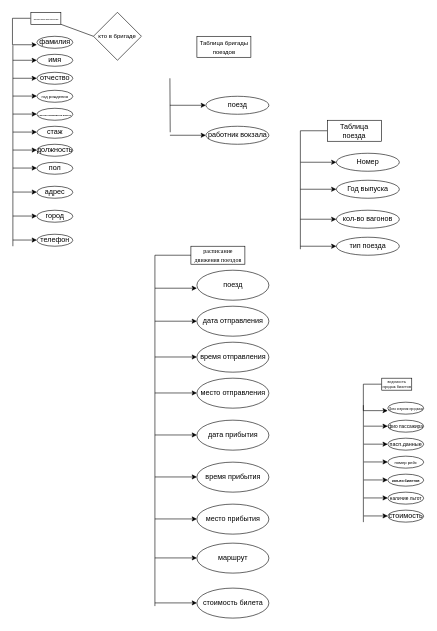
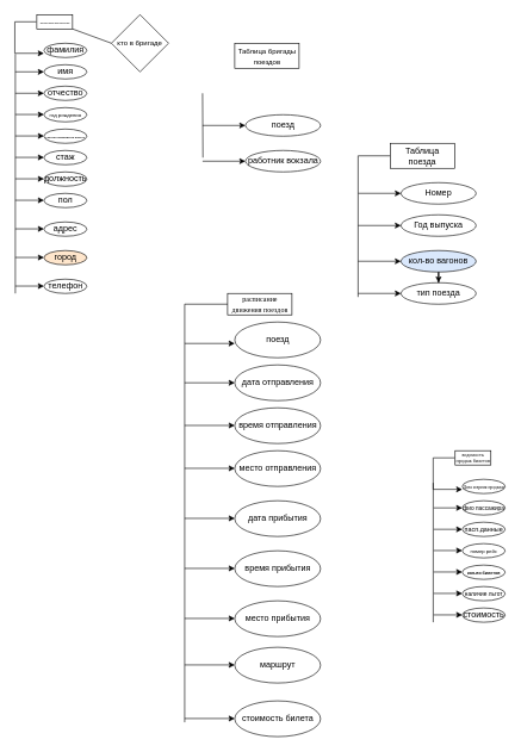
  <mxCell id="0" />
  <mxCell id="1" parent="0" />
  <mxCell id="2" value="&lt;span style=&quot;font-size: 4px;&quot;&gt;&amp;nbsp;работники жд вокзала&lt;/span&gt;" style="rounded=0;whiteSpace=wrap;html=1;" vertex="1" parent="1"><mxGeometry x="50.69" y="20" width="50" height="20" as="geometry" /></mxCell>
  <mxCell id="3" value="фамилия" style="ellipse;whiteSpace=wrap;html=1;" vertex="1" parent="1"><mxGeometry x="60.69" y="60" width="60" height="20" as="geometry" /></mxCell>
  <mxCell id="4" value="имя" style="ellipse;whiteSpace=wrap;html=1;" vertex="1" parent="1"><mxGeometry x="60.69" y="90" width="60" height="20" as="geometry" /></mxCell>
  <mxCell id="5" value="отчество" style="ellipse;whiteSpace=wrap;html=1;" vertex="1" parent="1"><mxGeometry x="60.69" y="120" width="60" height="20" as="geometry" /></mxCell>
  <mxCell id="6" value="&lt;font style=&quot;font-size: 7px;&quot;&gt;год рождения&lt;/font&gt;" style="ellipse;whiteSpace=wrap;html=1;" vertex="1" parent="1"><mxGeometry x="60.69" y="150" width="60" height="20" as="geometry" /></mxCell>
  <mxCell id="7" value="&lt;div style=&quot;&quot;&gt;&lt;span style=&quot;background-color: initial;&quot;&gt;&lt;font style=&quot;font-size: 4px;&quot;&gt;&lt;b&gt;Год поступления на работу&lt;/b&gt;&lt;/font&gt;&lt;/span&gt;&lt;/div&gt;" style="ellipse;whiteSpace=wrap;html=1;align=center;" vertex="1" parent="1"><mxGeometry x="60.69" y="180" width="60" height="20" as="geometry" /></mxCell>
  <mxCell id="8" value="телефон" style="ellipse;whiteSpace=wrap;html=1;" vertex="1" parent="1"><mxGeometry x="60.69" y="390" width="60" height="20" as="geometry" /></mxCell>
- <mxCell id="9" value="город" style="ellipse;whiteSpace=wrap;html=1;" vertex="1" parent="1"><mxGeometry x="60.69" y="350" width="60" height="20" as="geometry" /></mxCell>
+ <mxCell id="9" value="город" style="ellipse;whiteSpace=wrap;html=1;fillColor=#ffe6cc;" vertex="1" parent="1"><mxGeometry x="60.69" y="350" width="60" height="20" as="geometry" /></mxCell>
  <mxCell id="10" value="адрес" style="ellipse;whiteSpace=wrap;html=1;" vertex="1" parent="1"><mxGeometry x="60.69" y="310" width="60" height="20" as="geometry" /></mxCell>
  <mxCell id="11" value="пол" style="ellipse;whiteSpace=wrap;html=1;" vertex="1" parent="1"><mxGeometry x="60.69" y="270" width="60" height="20" as="geometry" /></mxCell>
  <mxCell id="12" value="должность" style="ellipse;whiteSpace=wrap;html=1;" vertex="1" parent="1"><mxGeometry x="60.69" y="240" width="60" height="20" as="geometry" /></mxCell>
  <mxCell id="13" value="стаж" style="ellipse;whiteSpace=wrap;html=1;" vertex="1" parent="1"><mxGeometry x="60.69" y="210" width="60" height="20" as="geometry" /></mxCell>
  <mxCell id="14" style="edgeStyle=orthogonalEdgeStyle;rounded=0;orthogonalLoop=1;jettySize=auto;html=1;entryX=0.011;entryY=0.707;entryDx=0;entryDy=0;entryPerimeter=0;" edge="1" parent="1"><mxGeometry relative="1" as="geometry"><mxPoint x="50.03" y="30" as="sourcePoint" /><mxPoint x="60.69" y="74.14" as="targetPoint" /><Array as="points"><mxPoint x="20.03" y="30" /><mxPoint x="20.03" y="74" /></Array></mxGeometry></mxCell>
  <mxCell id="15" value="" style="endArrow=none;html=1;rounded=0;" edge="1" parent="1"><mxGeometry width="50" height="50" relative="1" as="geometry"><mxPoint x="20.69" y="410" as="sourcePoint" /><mxPoint x="20.69" y="75" as="targetPoint" /></mxGeometry></mxCell>
  <mxCell id="16" value="" style="endArrow=classic;html=1;rounded=0;entryX=0;entryY=0.5;entryDx=0;entryDy=0;" edge="1" parent="1" target="4"><mxGeometry width="50" height="50" relative="1" as="geometry"><mxPoint x="20.69" y="100" as="sourcePoint" /><mxPoint x="60.69" y="90" as="targetPoint" /></mxGeometry></mxCell>
  <mxCell id="17" value="" style="endArrow=classic;html=1;rounded=0;entryX=0;entryY=0.5;entryDx=0;entryDy=0;" edge="1" parent="1" target="5"><mxGeometry width="50" height="50" relative="1" as="geometry"><mxPoint x="20.69" y="130" as="sourcePoint" /><mxPoint x="70.69" y="90" as="targetPoint" /></mxGeometry></mxCell>
  <mxCell id="18" value="" style="endArrow=classic;html=1;rounded=0;entryX=0;entryY=0.5;entryDx=0;entryDy=0;" edge="1" parent="1"><mxGeometry width="50" height="50" relative="1" as="geometry"><mxPoint x="20.69" y="159.68" as="sourcePoint" /><mxPoint x="60.69" y="159.68" as="targetPoint" /></mxGeometry></mxCell>
  <mxCell id="19" value="" style="endArrow=classic;html=1;rounded=0;entryX=0;entryY=0.5;entryDx=0;entryDy=0;" edge="1" parent="1"><mxGeometry width="50" height="50" relative="1" as="geometry"><mxPoint x="20.69" y="359.68" as="sourcePoint" /><mxPoint x="60.69" y="359.68" as="targetPoint" /></mxGeometry></mxCell>
  <mxCell id="20" value="" style="endArrow=classic;html=1;rounded=0;entryX=0;entryY=0.5;entryDx=0;entryDy=0;" edge="1" parent="1"><mxGeometry width="50" height="50" relative="1" as="geometry"><mxPoint x="20.69" y="319.68" as="sourcePoint" /><mxPoint x="60.69" y="319.68" as="targetPoint" /></mxGeometry></mxCell>
  <mxCell id="21" value="" style="endArrow=classic;html=1;rounded=0;entryX=0;entryY=0.5;entryDx=0;entryDy=0;" edge="1" parent="1"><mxGeometry width="50" height="50" relative="1" as="geometry"><mxPoint x="20.69" y="279.68" as="sourcePoint" /><mxPoint x="60.69" y="279.68" as="targetPoint" /></mxGeometry></mxCell>
  <mxCell id="22" value="" style="endArrow=classic;html=1;rounded=0;entryX=0;entryY=0.5;entryDx=0;entryDy=0;" edge="1" parent="1"><mxGeometry width="50" height="50" relative="1" as="geometry"><mxPoint x="20.69" y="249.68" as="sourcePoint" /><mxPoint x="60.69" y="249.68" as="targetPoint" /></mxGeometry></mxCell>
  <mxCell id="23" value="" style="endArrow=classic;html=1;rounded=0;entryX=0;entryY=0.5;entryDx=0;entryDy=0;" edge="1" parent="1"><mxGeometry width="50" height="50" relative="1" as="geometry"><mxPoint x="20.69" y="219.68" as="sourcePoint" /><mxPoint x="60.69" y="219.68" as="targetPoint" /></mxGeometry></mxCell>
  <mxCell id="24" value="" style="endArrow=classic;html=1;rounded=0;entryX=0;entryY=0.5;entryDx=0;entryDy=0;" edge="1" parent="1"><mxGeometry width="50" height="50" relative="1" as="geometry"><mxPoint x="20.69" y="189.68" as="sourcePoint" /><mxPoint x="60.69" y="189.68" as="targetPoint" /></mxGeometry></mxCell>
  <mxCell id="25" value="" style="endArrow=classic;html=1;rounded=0;entryX=0;entryY=0.5;entryDx=0;entryDy=0;" edge="1" parent="1"><mxGeometry width="50" height="50" relative="1" as="geometry"><mxPoint x="20.69" y="399.68" as="sourcePoint" /><mxPoint x="60.69" y="399.68" as="targetPoint" /></mxGeometry></mxCell>
  <mxCell id="26" value="&lt;p style=&quot;&quot; class=&quot;MsoNormal&quot;&gt;&lt;span style=&quot;font-family: &amp;quot;Times New Roman&amp;quot;;&quot;&gt;&lt;font style=&quot;font-size: 10px;&quot;&gt;расписание движения поездов&lt;/font&gt;&lt;/span&gt;&lt;/p&gt;" style="rounded=0;whiteSpace=wrap;html=1;strokeWidth=1;fontSize=12;spacing=2;align=center;" vertex="1" parent="1"><mxGeometry x="317.5" y="410" width="90" height="30" as="geometry" /></mxCell>
  <mxCell id="27" value="поезд" style="ellipse;whiteSpace=wrap;html=1;strokeWidth=1;fontSize=12;spacing=2;" vertex="1" parent="1"><mxGeometry x="327.5" y="450" width="120" height="50" as="geometry" /></mxCell>
  <mxCell id="28" value="дата отправления" style="ellipse;whiteSpace=wrap;html=1;strokeWidth=1;fontSize=12;spacing=2;" vertex="1" parent="1"><mxGeometry x="327.5" y="510" width="120" height="50" as="geometry" /></mxCell>
  <mxCell id="29" value="время отправления" style="ellipse;whiteSpace=wrap;html=1;strokeWidth=1;fontSize=12;spacing=2;" vertex="1" parent="1"><mxGeometry x="327.5" y="570" width="120" height="50" as="geometry" /></mxCell>
  <mxCell id="30" value="стоимость билета" style="ellipse;whiteSpace=wrap;html=1;strokeWidth=1;fontSize=12;spacing=2;" vertex="1" parent="1"><mxGeometry x="327.5" y="980" width="120" height="50" as="geometry" /></mxCell>
  <mxCell id="31" value="маршрут" style="ellipse;whiteSpace=wrap;html=1;strokeWidth=1;fontSize=12;spacing=2;" vertex="1" parent="1"><mxGeometry x="327.5" y="905" width="120" height="50" as="geometry" /></mxCell>
  <mxCell id="32" value="место прибытия" style="ellipse;whiteSpace=wrap;html=1;strokeWidth=1;fontSize=12;spacing=2;" vertex="1" parent="1"><mxGeometry x="327.5" y="840" width="120" height="50" as="geometry" /></mxCell>
  <mxCell id="33" value="время прибытия" style="ellipse;whiteSpace=wrap;html=1;strokeWidth=1;fontSize=12;spacing=2;" vertex="1" parent="1"><mxGeometry x="327.5" y="770" width="120" height="50" as="geometry" /></mxCell>
  <mxCell id="34" value="дата прибытия" style="ellipse;whiteSpace=wrap;html=1;strokeWidth=1;fontSize=12;spacing=2;" vertex="1" parent="1"><mxGeometry x="327.5" y="700" width="120" height="50" as="geometry" /></mxCell>
  <mxCell id="35" value="место отправления" style="ellipse;whiteSpace=wrap;html=1;strokeWidth=1;fontSize=12;spacing=2;" vertex="1" parent="1"><mxGeometry x="327.5" y="630" width="120" height="50" as="geometry" /></mxCell>
  <mxCell id="36" style="edgeStyle=orthogonalEdgeStyle;rounded=0;orthogonalLoop=1;jettySize=auto;html=1;entryX=0;entryY=0.6;entryDx=0;entryDy=0;entryPerimeter=0;strokeWidth=1;fontSize=12;spacing=2;" edge="1" parent="1" source="26" target="27"><mxGeometry relative="1" as="geometry"><Array as="points"><mxPoint x="257.5" y="425" /><mxPoint x="257.5" y="480" /></Array></mxGeometry></mxCell>
  <mxCell id="37" value="" style="endArrow=none;html=1;rounded=0;strokeWidth=1;fontSize=12;spacing=2;" edge="1" parent="1"><mxGeometry width="50" height="50" relative="1" as="geometry"><mxPoint x="257.5" y="1010" as="sourcePoint" /><mxPoint x="257.5" y="480" as="targetPoint" /></mxGeometry></mxCell>
  <mxCell id="38" value="" style="endArrow=classic;html=1;rounded=0;entryX=0;entryY=0.5;entryDx=0;entryDy=0;strokeWidth=1;fontSize=12;spacing=2;" edge="1" parent="1" target="28"><mxGeometry width="50" height="50" relative="1" as="geometry"><mxPoint x="257.5" y="535" as="sourcePoint" /><mxPoint x="307.5" y="500" as="targetPoint" /></mxGeometry></mxCell>
  <mxCell id="39" value="" style="endArrow=classic;html=1;rounded=0;entryX=0;entryY=0.5;entryDx=0;entryDy=0;strokeWidth=1;fontSize=12;spacing=2;" edge="1" parent="1"><mxGeometry width="50" height="50" relative="1" as="geometry"><mxPoint x="257.5" y="594.68" as="sourcePoint" /><mxPoint x="327.5" y="594.68" as="targetPoint" /></mxGeometry></mxCell>
  <mxCell id="40" value="" style="endArrow=classic;html=1;rounded=0;entryX=0;entryY=0.5;entryDx=0;entryDy=0;strokeWidth=1;fontSize=12;spacing=2;" edge="1" parent="1"><mxGeometry width="50" height="50" relative="1" as="geometry"><mxPoint x="257.5" y="1004.68" as="sourcePoint" /><mxPoint x="327.5" y="1004.68" as="targetPoint" /></mxGeometry></mxCell>
  <mxCell id="41" value="" style="endArrow=classic;html=1;rounded=0;entryX=0;entryY=0.5;entryDx=0;entryDy=0;strokeWidth=1;fontSize=12;spacing=2;" edge="1" parent="1"><mxGeometry width="50" height="50" relative="1" as="geometry"><mxPoint x="257.5" y="929.68" as="sourcePoint" /><mxPoint x="327.5" y="929.68" as="targetPoint" /></mxGeometry></mxCell>
  <mxCell id="42" value="" style="endArrow=classic;html=1;rounded=0;entryX=0;entryY=0.5;entryDx=0;entryDy=0;strokeWidth=1;fontSize=12;spacing=2;" edge="1" parent="1"><mxGeometry width="50" height="50" relative="1" as="geometry"><mxPoint x="257.5" y="864.68" as="sourcePoint" /><mxPoint x="327.5" y="864.68" as="targetPoint" /></mxGeometry></mxCell>
  <mxCell id="43" value="" style="endArrow=classic;html=1;rounded=0;entryX=0;entryY=0.5;entryDx=0;entryDy=0;strokeWidth=1;fontSize=12;spacing=2;" edge="1" parent="1"><mxGeometry width="50" height="50" relative="1" as="geometry"><mxPoint x="257.5" y="794.68" as="sourcePoint" /><mxPoint x="327.5" y="794.68" as="targetPoint" /></mxGeometry></mxCell>
  <mxCell id="44" value="" style="endArrow=classic;html=1;rounded=0;entryX=0;entryY=0.5;entryDx=0;entryDy=0;strokeWidth=1;fontSize=12;spacing=2;" edge="1" parent="1"><mxGeometry width="50" height="50" relative="1" as="geometry"><mxPoint x="257.5" y="724.68" as="sourcePoint" /><mxPoint x="327.5" y="724.68" as="targetPoint" /></mxGeometry></mxCell>
  <mxCell id="45" value="" style="endArrow=classic;html=1;rounded=0;entryX=0;entryY=0.5;entryDx=0;entryDy=0;strokeWidth=1;fontSize=12;spacing=2;" edge="1" parent="1"><mxGeometry width="50" height="50" relative="1" as="geometry"><mxPoint x="257.5" y="654.68" as="sourcePoint" /><mxPoint x="327.5" y="654.68" as="targetPoint" /></mxGeometry></mxCell>
  <mxCell id="46" style="edgeStyle=orthogonalEdgeStyle;rounded=0;orthogonalLoop=1;jettySize=auto;html=1;entryX=0;entryY=0.5;entryDx=0;entryDy=0;" edge="1" parent="1" source="47" target="48"><mxGeometry relative="1" as="geometry"><Array as="points"><mxPoint x="500" y="217" /><mxPoint x="500" y="270" /></Array></mxGeometry></mxCell>
  <mxCell id="47" value="Таблица поезда" style="rounded=0;whiteSpace=wrap;html=1;" vertex="1" parent="1"><mxGeometry x="545" y="200" width="90" height="35" as="geometry" /></mxCell>
  <mxCell id="48" value="Номер" style="ellipse;whiteSpace=wrap;html=1;" vertex="1" parent="1"><mxGeometry x="560" y="255" width="105" height="30" as="geometry" /></mxCell>
  <mxCell id="49" value="Год выпуска" style="ellipse;whiteSpace=wrap;html=1;" vertex="1" parent="1"><mxGeometry x="560" y="300" width="105" height="30" as="geometry" /></mxCell>
- <mxCell id="51" value="кол-во вагонов" style="ellipse;whiteSpace=wrap;html=1;" vertex="1" parent="1"><mxGeometry x="560" y="350" width="105" height="30" as="geometry" /></mxCell>
+ <mxCell id="50" value="" style="edgeStyle=orthogonalEdgeStyle;rounded=0;orthogonalLoop=1;jettySize=auto;html=1;" edge="1" parent="1" source="51" target="52"><mxGeometry relative="1" as="geometry" /></mxCell>
+ <mxCell id="51" value="кол-во вагонов" style="ellipse;whiteSpace=wrap;html=1;fillColor=#dae8fc;" vertex="1" parent="1"><mxGeometry x="560" y="350" width="105" height="30" as="geometry" /></mxCell>
  <mxCell id="52" value="тип поезда" style="ellipse;whiteSpace=wrap;html=1;" vertex="1" parent="1"><mxGeometry x="560" y="395" width="105" height="30" as="geometry" /></mxCell>
  <mxCell id="53" value="" style="endArrow=none;html=1;rounded=0;" edge="1" parent="1"><mxGeometry width="50" height="50" relative="1" as="geometry"><mxPoint x="500" y="415" as="sourcePoint" /><mxPoint x="500" y="270" as="targetPoint" /></mxGeometry></mxCell>
  <mxCell id="54" value="" style="endArrow=classic;html=1;rounded=0;entryX=0;entryY=0.5;entryDx=0;entryDy=0;" edge="1" parent="1" target="49"><mxGeometry width="50" height="50" relative="1" as="geometry"><mxPoint x="500" y="315" as="sourcePoint" /><mxPoint x="550" y="280" as="targetPoint" /></mxGeometry></mxCell>
  <mxCell id="55" value="" style="endArrow=classic;html=1;rounded=0;entryX=0;entryY=0.5;entryDx=0;entryDy=0;" edge="1" parent="1"><mxGeometry width="50" height="50" relative="1" as="geometry"><mxPoint x="500" y="365" as="sourcePoint" /><mxPoint x="560" y="365" as="targetPoint" /></mxGeometry></mxCell>
  <mxCell id="56" value="" style="endArrow=classic;html=1;rounded=0;entryX=0;entryY=0.5;entryDx=0;entryDy=0;" edge="1" parent="1"><mxGeometry width="50" height="50" relative="1" as="geometry"><mxPoint x="500" y="410" as="sourcePoint" /><mxPoint x="560" y="410" as="targetPoint" /></mxGeometry></mxCell>
  <mxCell id="57" value="&lt;font style=&quot;font-size: 10px;&quot;&gt;Таблица бригады поездов&lt;/font&gt;" style="rounded=0;whiteSpace=wrap;html=1;" vertex="1" parent="1"><mxGeometry x="327.5" y="60" width="90" height="35" as="geometry" /></mxCell>
  <mxCell id="58" value="поезд" style="ellipse;whiteSpace=wrap;html=1;" vertex="1" parent="1"><mxGeometry x="342.5" y="160" width="105" height="30" as="geometry" /></mxCell>
  <mxCell id="59" value="работник вокзала" style="ellipse;whiteSpace=wrap;html=1;" vertex="1" parent="1"><mxGeometry x="342.5" y="210" width="105" height="30" as="geometry" /></mxCell>
  <mxCell id="60" value="" style="endArrow=none;html=1;rounded=0;" edge="1" parent="1"><mxGeometry width="50" height="50" relative="1" as="geometry"><mxPoint x="283" y="220" as="sourcePoint" /><mxPoint x="282.5" y="130" as="targetPoint" /></mxGeometry></mxCell>
  <mxCell id="61" value="" style="endArrow=classic;html=1;rounded=0;entryX=0;entryY=0.5;entryDx=0;entryDy=0;" edge="1" parent="1" target="58"><mxGeometry width="50" height="50" relative="1" as="geometry"><mxPoint x="282.5" y="175" as="sourcePoint" /><mxPoint x="332.5" y="140" as="targetPoint" /></mxGeometry></mxCell>
  <mxCell id="62" value="" style="endArrow=classic;html=1;rounded=0;entryX=0;entryY=0.5;entryDx=0;entryDy=0;" edge="1" parent="1"><mxGeometry width="50" height="50" relative="1" as="geometry"><mxPoint x="282.5" y="225" as="sourcePoint" /><mxPoint x="342.5" y="225" as="targetPoint" /></mxGeometry></mxCell>
  <mxCell id="63" value="&lt;p class=&quot;MsoNormal&quot; align=&quot;center&quot; style=&quot;text-align: center; font-size: 7px;&quot;&gt;&lt;span style=&quot;font-family: &amp;quot;Times New Roman&amp;quot;; font-size: 7px;&quot;&gt;&lt;font face=&quot;Times New Roman&quot; style=&quot;font-size: 7px;&quot;&gt;ведомость продаж билетов&lt;/font&gt;&lt;/span&gt;&lt;span style=&quot;font-family: &amp;quot;Times New Roman&amp;quot;; font-size: 7px;&quot;&gt;&lt;/span&gt;&lt;/p&gt;" style="rounded=0;whiteSpace=wrap;html=1;fontSize=7;" vertex="1" parent="1"><mxGeometry x="635.69" y="630" width="50" height="20" as="geometry" /></mxCell>
  <mxCell id="64" value="&lt;p class=&quot;MsoNormal&quot;&gt;&lt;span style=&quot;font-family: &amp;quot;Times New Roman&amp;quot;;&quot;&gt;&lt;font style=&quot;font-size: 6px;&quot;&gt;Дата и время продажи&lt;/font&gt;&lt;/span&gt;&lt;/p&gt;" style="ellipse;whiteSpace=wrap;html=1;" vertex="1" parent="1"><mxGeometry x="645.69" y="670" width="60" height="20" as="geometry" /></mxCell>
  <mxCell id="65" value="&lt;font style=&quot;font-size: 8px;&quot;&gt;фио пассажира&lt;/font&gt;" style="ellipse;whiteSpace=wrap;html=1;" vertex="1" parent="1"><mxGeometry x="645.69" y="700" width="60" height="20" as="geometry" /></mxCell>
  <mxCell id="66" value="&lt;font style=&quot;font-size: 9px;&quot;&gt;пасп.данные&lt;/font&gt;" style="ellipse;whiteSpace=wrap;html=1;" vertex="1" parent="1"><mxGeometry x="645.69" y="730" width="60" height="20" as="geometry" /></mxCell>
  <mxCell id="67" value="&lt;span style=&quot;font-size: 7px;&quot;&gt;номер рейс&lt;/span&gt;" style="ellipse;whiteSpace=wrap;html=1;" vertex="1" parent="1"><mxGeometry x="645.69" y="760" width="60" height="20" as="geometry" /></mxCell>
  <mxCell id="68" value="&lt;div style=&quot;&quot;&gt;&lt;b style=&quot;&quot;&gt;&lt;font style=&quot;font-size: 6px;&quot;&gt;кол-во билетов&lt;/font&gt;&lt;/b&gt;&lt;/div&gt;" style="ellipse;whiteSpace=wrap;html=1;align=center;" vertex="1" parent="1"><mxGeometry x="645.69" y="790" width="60" height="20" as="geometry" /></mxCell>
  <mxCell id="69" value="стоимость" style="ellipse;whiteSpace=wrap;html=1;" vertex="1" parent="1"><mxGeometry x="645.69" y="850" width="60" height="20" as="geometry" /></mxCell>
  <mxCell id="70" value="&lt;font style=&quot;font-size: 8px;&quot;&gt;наличие льгот&lt;/font&gt;" style="ellipse;whiteSpace=wrap;html=1;" vertex="1" parent="1"><mxGeometry x="645.69" y="820" width="60" height="20" as="geometry" /></mxCell>
  <mxCell id="71" style="edgeStyle=orthogonalEdgeStyle;rounded=0;orthogonalLoop=1;jettySize=auto;html=1;entryX=0.011;entryY=0.707;entryDx=0;entryDy=0;entryPerimeter=0;" edge="1" parent="1"><mxGeometry relative="1" as="geometry"><mxPoint x="635.03" y="640" as="sourcePoint" /><mxPoint x="645.69" y="684.14" as="targetPoint" /><Array as="points"><mxPoint x="605.03" y="640" /><mxPoint x="605.03" y="684" /></Array></mxGeometry></mxCell>
  <mxCell id="72" value="" style="endArrow=classic;html=1;rounded=0;entryX=0;entryY=0.5;entryDx=0;entryDy=0;" edge="1" parent="1" target="65"><mxGeometry width="50" height="50" relative="1" as="geometry"><mxPoint x="605.69" y="710" as="sourcePoint" /><mxPoint x="645.69" y="700" as="targetPoint" /></mxGeometry></mxCell>
  <mxCell id="73" value="" style="endArrow=classic;html=1;rounded=0;entryX=0;entryY=0.5;entryDx=0;entryDy=0;" edge="1" parent="1" target="66"><mxGeometry width="50" height="50" relative="1" as="geometry"><mxPoint x="605.69" y="740" as="sourcePoint" /><mxPoint x="655.69" y="700" as="targetPoint" /></mxGeometry></mxCell>
  <mxCell id="74" value="" style="endArrow=classic;html=1;rounded=0;entryX=0;entryY=0.5;entryDx=0;entryDy=0;" edge="1" parent="1"><mxGeometry width="50" height="50" relative="1" as="geometry"><mxPoint x="605.69" y="769.68" as="sourcePoint" /><mxPoint x="645.69" y="769.68" as="targetPoint" /></mxGeometry></mxCell>
  <mxCell id="75" value="" style="endArrow=classic;html=1;rounded=0;entryX=0;entryY=0.5;entryDx=0;entryDy=0;" edge="1" parent="1"><mxGeometry width="50" height="50" relative="1" as="geometry"><mxPoint x="605.69" y="859.68" as="sourcePoint" /><mxPoint x="645.69" y="859.68" as="targetPoint" /></mxGeometry></mxCell>
  <mxCell id="76" value="" style="endArrow=classic;html=1;rounded=0;entryX=0;entryY=0.5;entryDx=0;entryDy=0;" edge="1" parent="1"><mxGeometry width="50" height="50" relative="1" as="geometry"><mxPoint x="605.69" y="829.68" as="sourcePoint" /><mxPoint x="645.69" y="829.68" as="targetPoint" /></mxGeometry></mxCell>
  <mxCell id="77" value="" style="endArrow=classic;html=1;rounded=0;entryX=0;entryY=0.5;entryDx=0;entryDy=0;" edge="1" parent="1"><mxGeometry width="50" height="50" relative="1" as="geometry"><mxPoint x="605.69" y="799.68" as="sourcePoint" /><mxPoint x="645.69" y="799.68" as="targetPoint" /></mxGeometry></mxCell>
  <mxCell id="78" value="" style="endArrow=none;html=1;rounded=0;" edge="1" parent="1"><mxGeometry width="50" height="50" relative="1" as="geometry"><mxPoint x="605.05" y="870" as="sourcePoint" /><mxPoint x="605.05" y="675" as="targetPoint" /></mxGeometry></mxCell>
  <mxCell id="79" value="" style="endArrow=none;html=1;rounded=0;entryX=0;entryY=0.5;entryDx=0;entryDy=0;" edge="1" parent="1" target="80"><mxGeometry width="50" height="50" relative="1" as="geometry"><mxPoint x="100.69" y="40" as="sourcePoint" /><mxPoint x="170" y="70" as="targetPoint" /></mxGeometry></mxCell>
  <mxCell id="80" value="&lt;font style=&quot;font-size: 10px;&quot;&gt;кто в бригаде&lt;/font&gt;" style="rhombus;whiteSpace=wrap;html=1;" vertex="1" parent="1"><mxGeometry x="155" y="20" width="80" height="80" as="geometry" /></mxCell>
